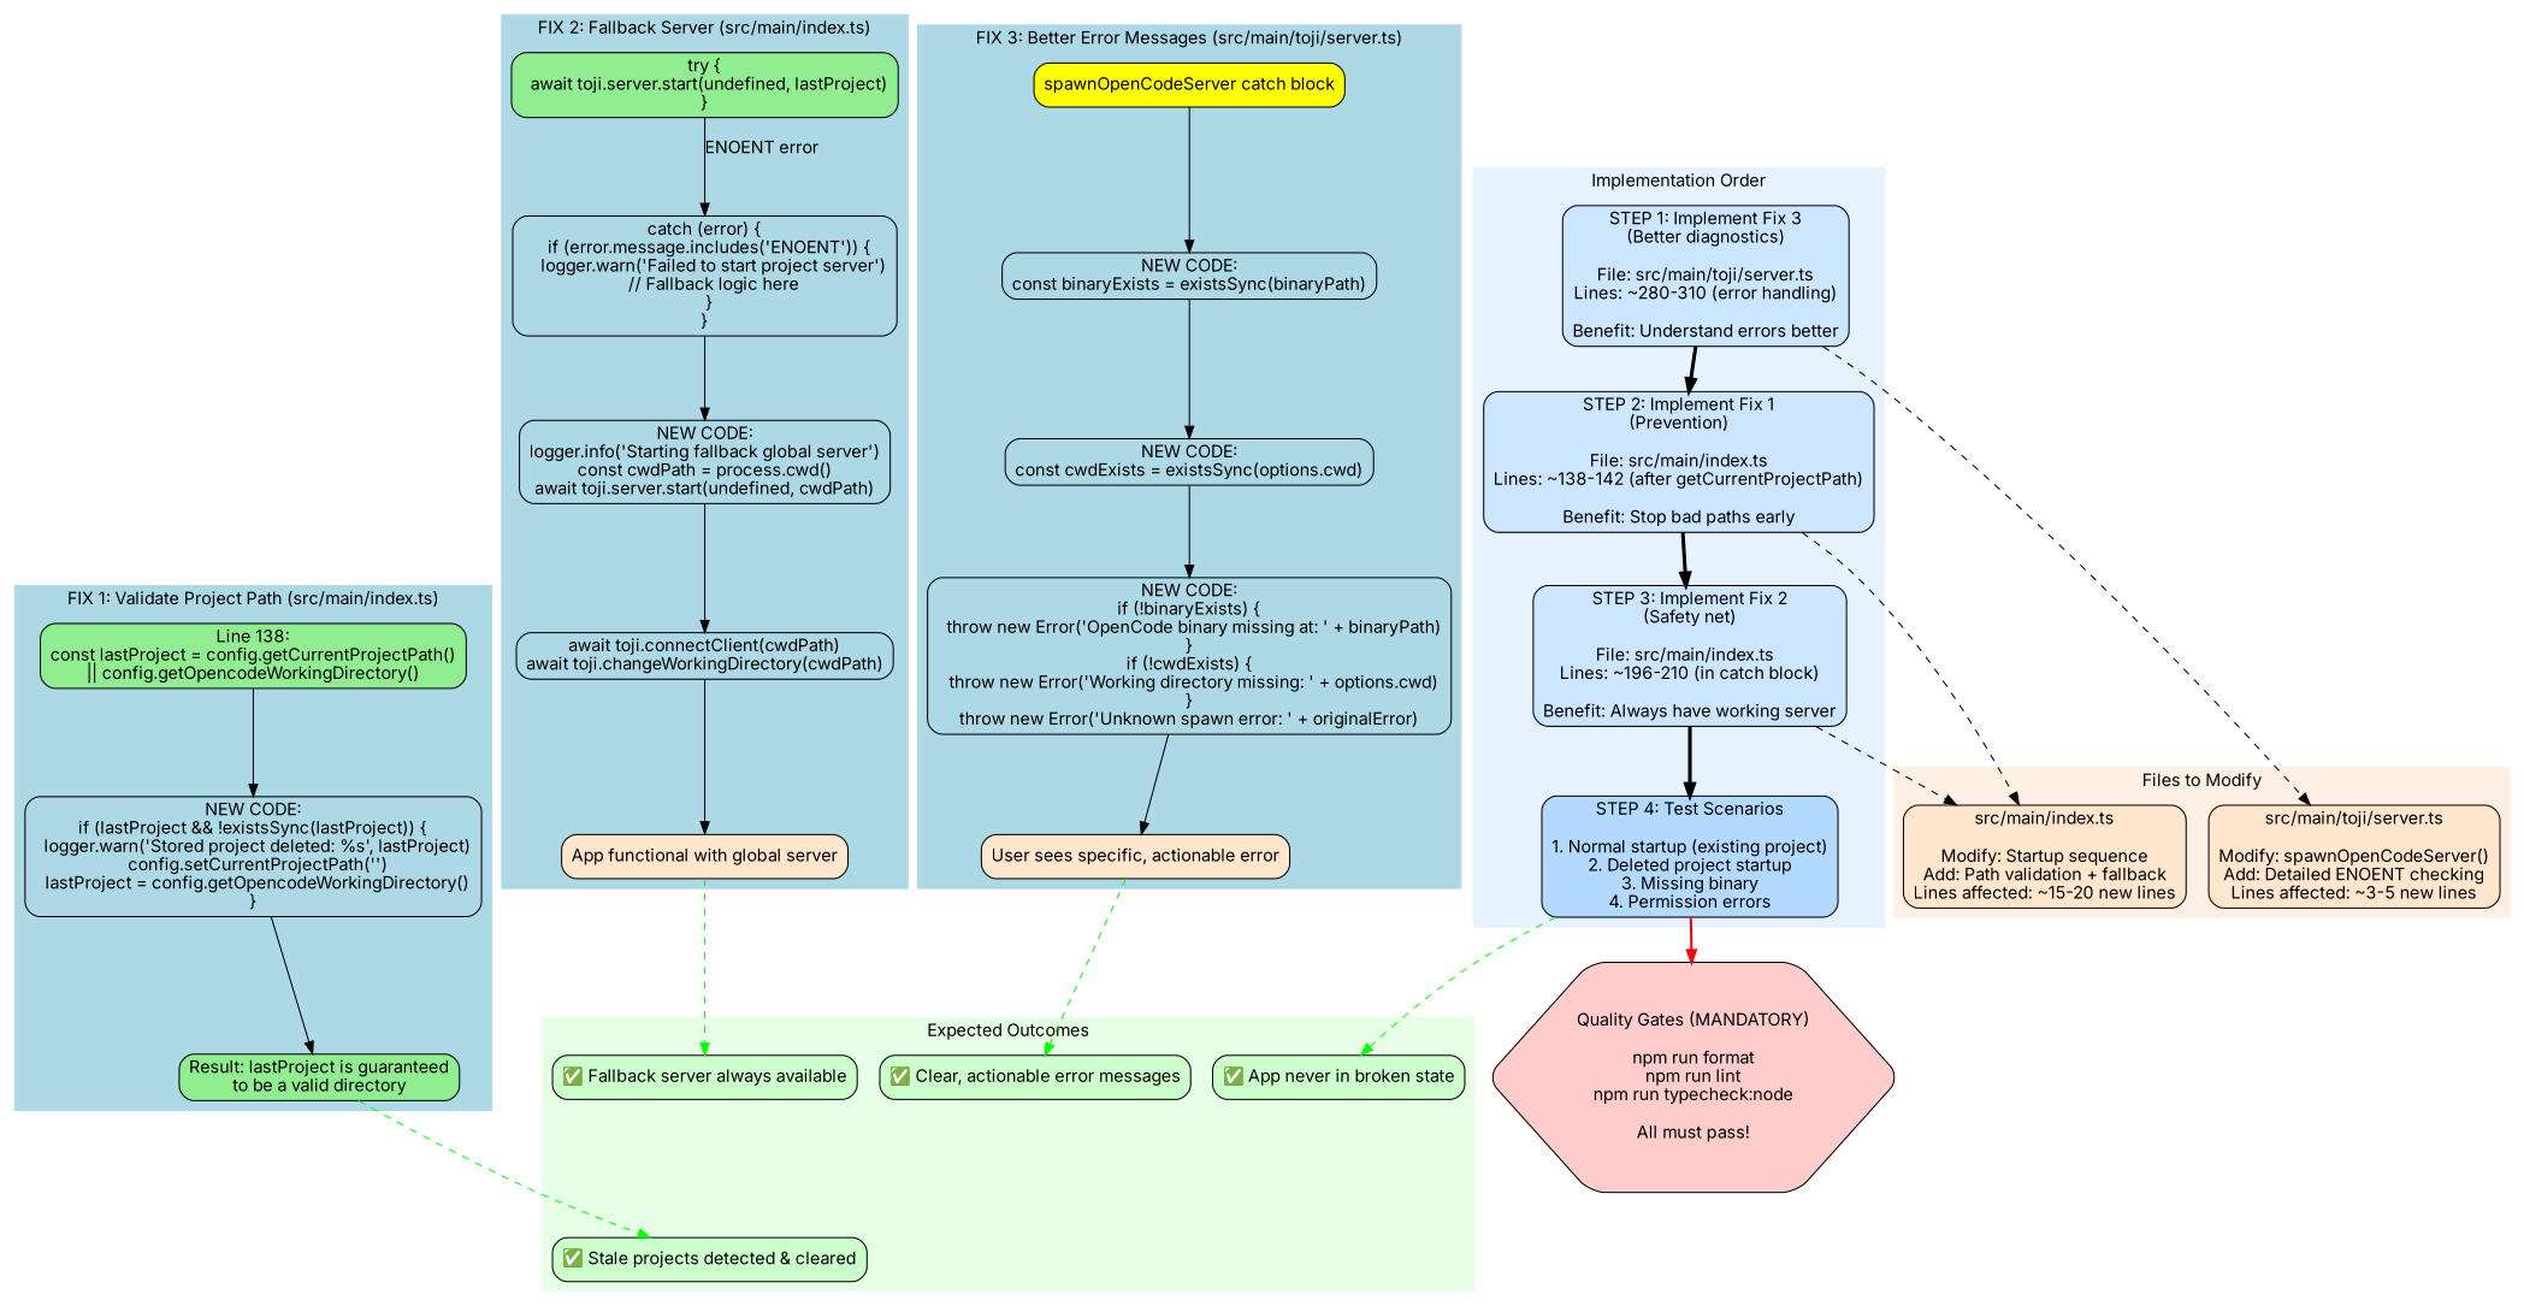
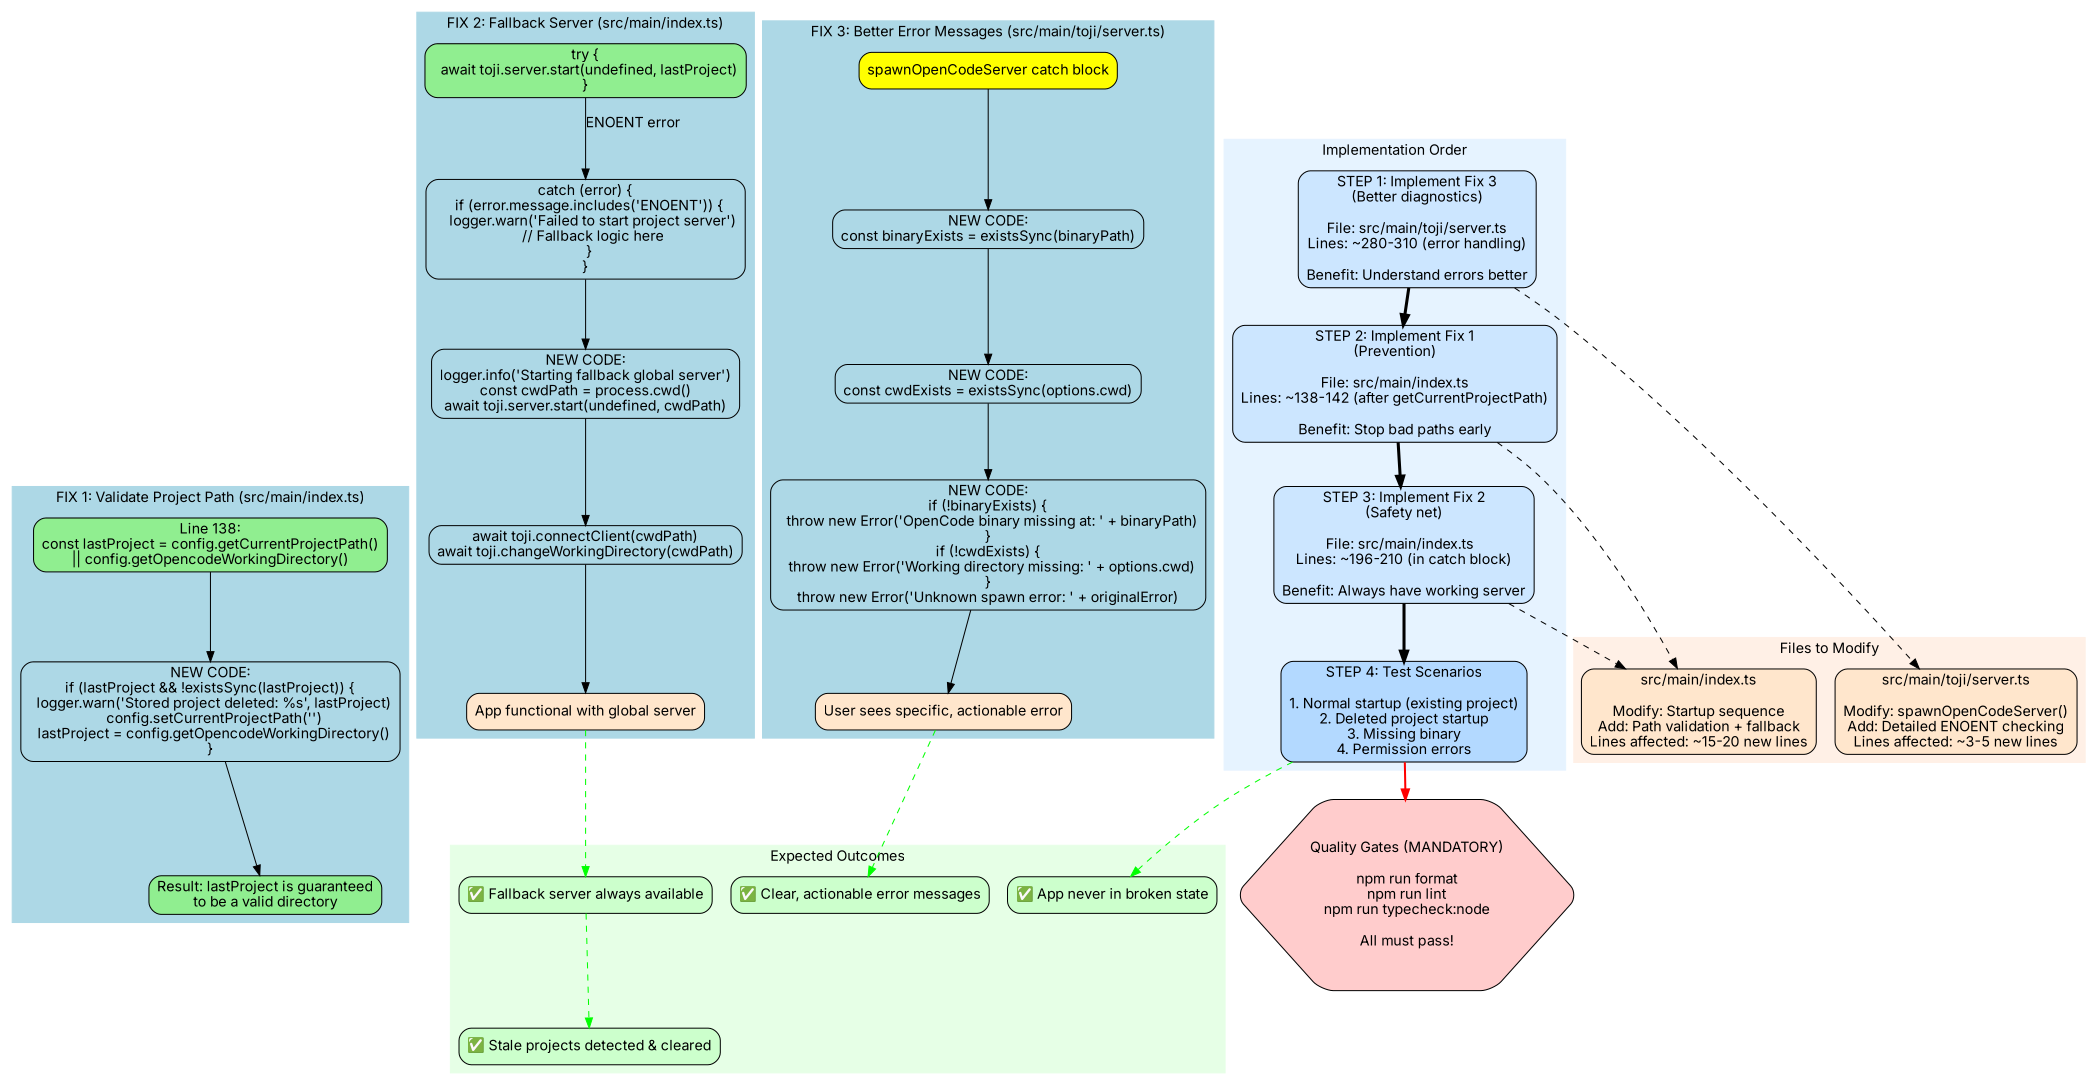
  digraph {
    fontname=Inter
    rankdir=TB
    node [fillcolor=lightblue fontname=Inter shape=box style="rounded,filled"]
    edge [fontname=Inter]
    n1 [fillcolor=lightgreen label="Line 138:\nconst lastProject = config.getCurrentProjectPath()\n|| config.getOpencodeWorkingDirectory()"]
    n2 [label="NEW CODE:\nif (lastProject && !existsSync(lastProject)) {\n  logger.warn('Stored project deleted: %s', lastProject)\n  config.setCurrentProjectPath('')\n  lastProject = config.getOpencodeWorkingDirectory()\n}"]
    n3 [fillcolor=lightgreen label="Result: lastProject is guaranteed\nto be a valid directory"]
    n4 [fillcolor=lightgreen label="try {\n  await toji.server.start(undefined, lastProject)\n}"]
    n5 [label="catch (error) {\n  if (error.message.includes('ENOENT')) {\n    logger.warn('Failed to start project server')\n    // Fallback logic here\n  }\n}"]
    n6 [label="NEW CODE:\nlogger.info('Starting fallback global server')\nconst cwdPath = process.cwd()\nawait toji.server.start(undefined, cwdPath)"]
    n7 [label="await toji.connectClient(cwdPath)\nawait toji.changeWorkingDirectory(cwdPath)"]
    n8 [fillcolor="#ffe6cc" label="App functional with global server"]
    n9 [fillcolor=yellow label="spawnOpenCodeServer catch block"]
    n10 [label="NEW CODE:\nconst binaryExists = existsSync(binaryPath)"]
    n11 [label="NEW CODE:\nconst cwdExists = existsSync(options.cwd)"]
    n12 [label="NEW CODE:\nif (!binaryExists) {\n  throw new Error('OpenCode binary missing at: ' + binaryPath)\n}\nif (!cwdExists) {\n  throw new Error('Working directory missing: ' + options.cwd)\n}\nthrow new Error('Unknown spawn error: ' + originalError)"]
    n13 [fillcolor="#ffe6cc" label="User sees specific, actionable error"]
    n14 [fillcolor="#cce6ff" label="STEP 1: Implement Fix 3\n(Better diagnostics)\n\nFile: src/main/toji/server.ts\nLines: ~280-310 (error handling)\n\nBenefit: Understand errors better"]
    n15 [fillcolor="#cce6ff" label="STEP 2: Implement Fix 1\n(Prevention)\n\nFile: src/main/index.ts\nLines: ~138-142 (after getCurrentProjectPath)\n\nBenefit: Stop bad paths early"]
    n16 [fillcolor="#cce6ff" label="STEP 3: Implement Fix 2\n(Safety net)\n\nFile: src/main/index.ts  \nLines: ~196-210 (in catch block)\n\nBenefit: Always have working server"]
    n17 [fillcolor="#b3d9ff" label="STEP 4: Test Scenarios\n\n1. Normal startup (existing project)\n2. Deleted project startup\n3. Missing binary\n4. Permission errors"]
    n18 [fillcolor="#ffe6cc" label="src/main/toji/server.ts\n\nModify: spawnOpenCodeServer()\nAdd: Detailed ENOENT checking\nLines affected: ~3-5 new lines"]
    n19 [fillcolor="#ffe6cc" label="src/main/index.ts\n\nModify: Startup sequence\nAdd: Path validation + fallback\nLines affected: ~15-20 new lines"]
    n20 [fillcolor="#ccffcc" label="✅ Stale projects detected & cleared"]
    n21 [fillcolor="#ccffcc" label="✅ Fallback server always available"]
    n22 [fillcolor="#ccffcc" label="✅ Clear, actionable error messages"]
    n23 [fillcolor="#ccffcc" label="✅ App never in broken state"]
    n24 [fillcolor="#ffcccc" label="Quality Gates (MANDATORY)\n\nnpm run format\nnpm run lint\nnpm run typecheck:node\n\nAll must pass!" shape=hexagon]
    subgraph cluster_1 {
      color=lightblue
      label="FIX 1: Validate Project Path (src/main/index.ts)"
      style=filled
      n1
      n2
      n3
    }
    subgraph cluster_2 {
      color=lightblue
      label="FIX 2: Fallback Server (src/main/index.ts)"
      style=filled
      n4
      n5
      n6
      n7
      n8
    }
    subgraph cluster_3 {
      color=lightblue
      label="FIX 3: Better Error Messages (src/main/toji/server.ts)"
      style=filled
      n9
      n10
      n11
      n12
      n13
    }
    subgraph cluster_4 {
      color="#e6f3ff"
      label="Implementation Order"
      style=filled
      n14
      n15
      n16
      n17
    }
    subgraph cluster_5 {
      color="#fff0e6"
      label="Files to Modify"
      style=filled
      n18
      n19
    }
    subgraph cluster_6 {
      color="#e6ffe6"
      label="Expected Outcomes"
      style=filled
      n20
      n21
      n22
      n23
    }
    n1 -> n2
    n2 -> n3
-   n3 -> n20 [color=green style=dashed]
+   n21 -> n20 [color=green style=dashed]
    n4 -> n5 [label="ENOENT error"]
    n5 -> n6
    n6 -> n7
    n7 -> n8
    n8 -> n21 [color=green style=dashed]
    n9 -> n10
    n10 -> n11
    n11 -> n12
    n12 -> n13
    n13 -> n22 [color=green style=dashed]
    n14 -> n15 [penwidth=3]
    n14 -> n18 [style=dashed]
    n15 -> n16 [penwidth=3]
    n15 -> n19 [style=dashed]
    n16 -> n17 [penwidth=3]
    n16 -> n19 [style=dashed]
    n17 -> n23 [color=green style=dashed]
    n17 -> n24 [color=red penwidth=2]
  }
